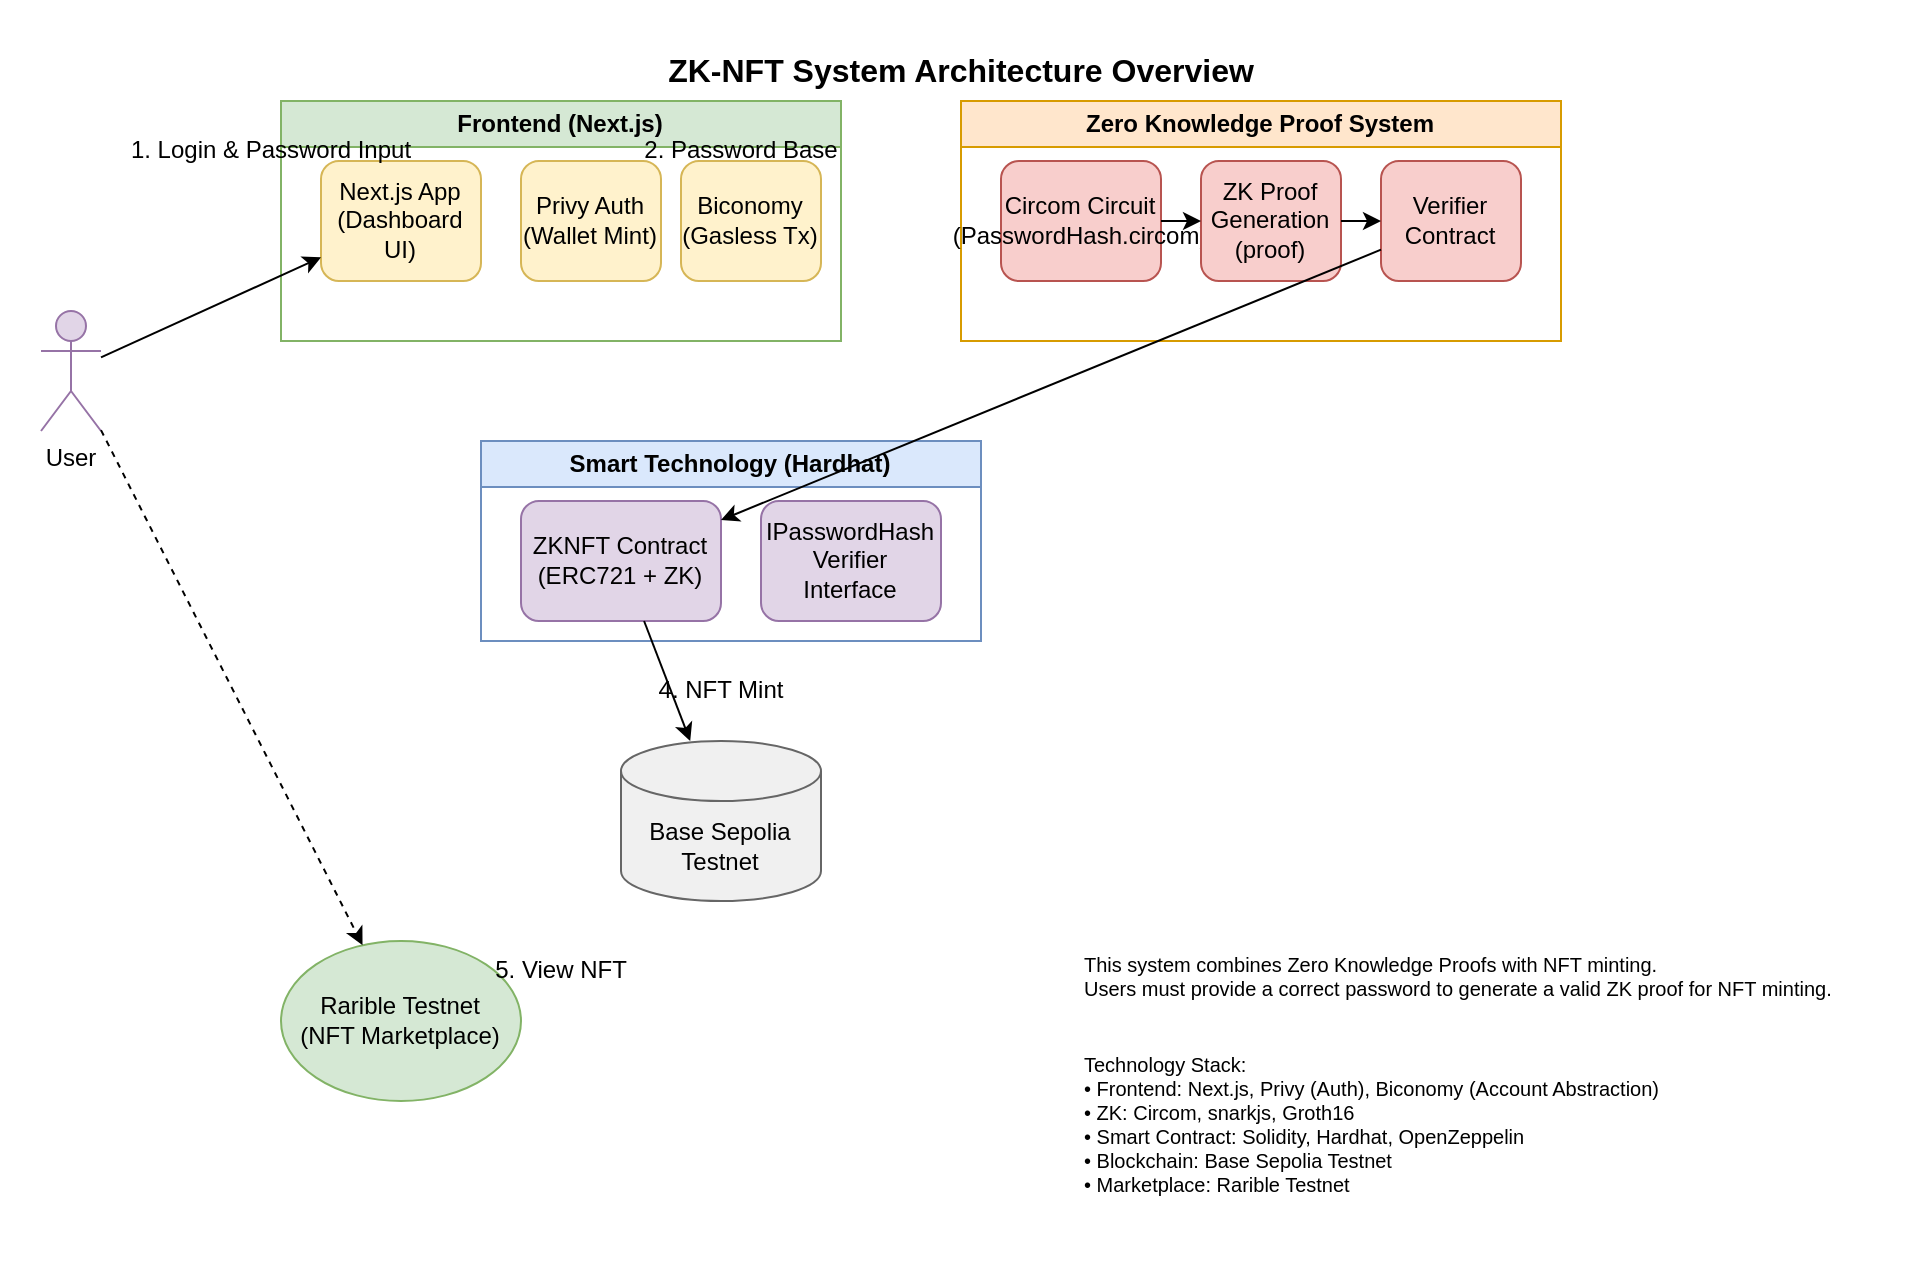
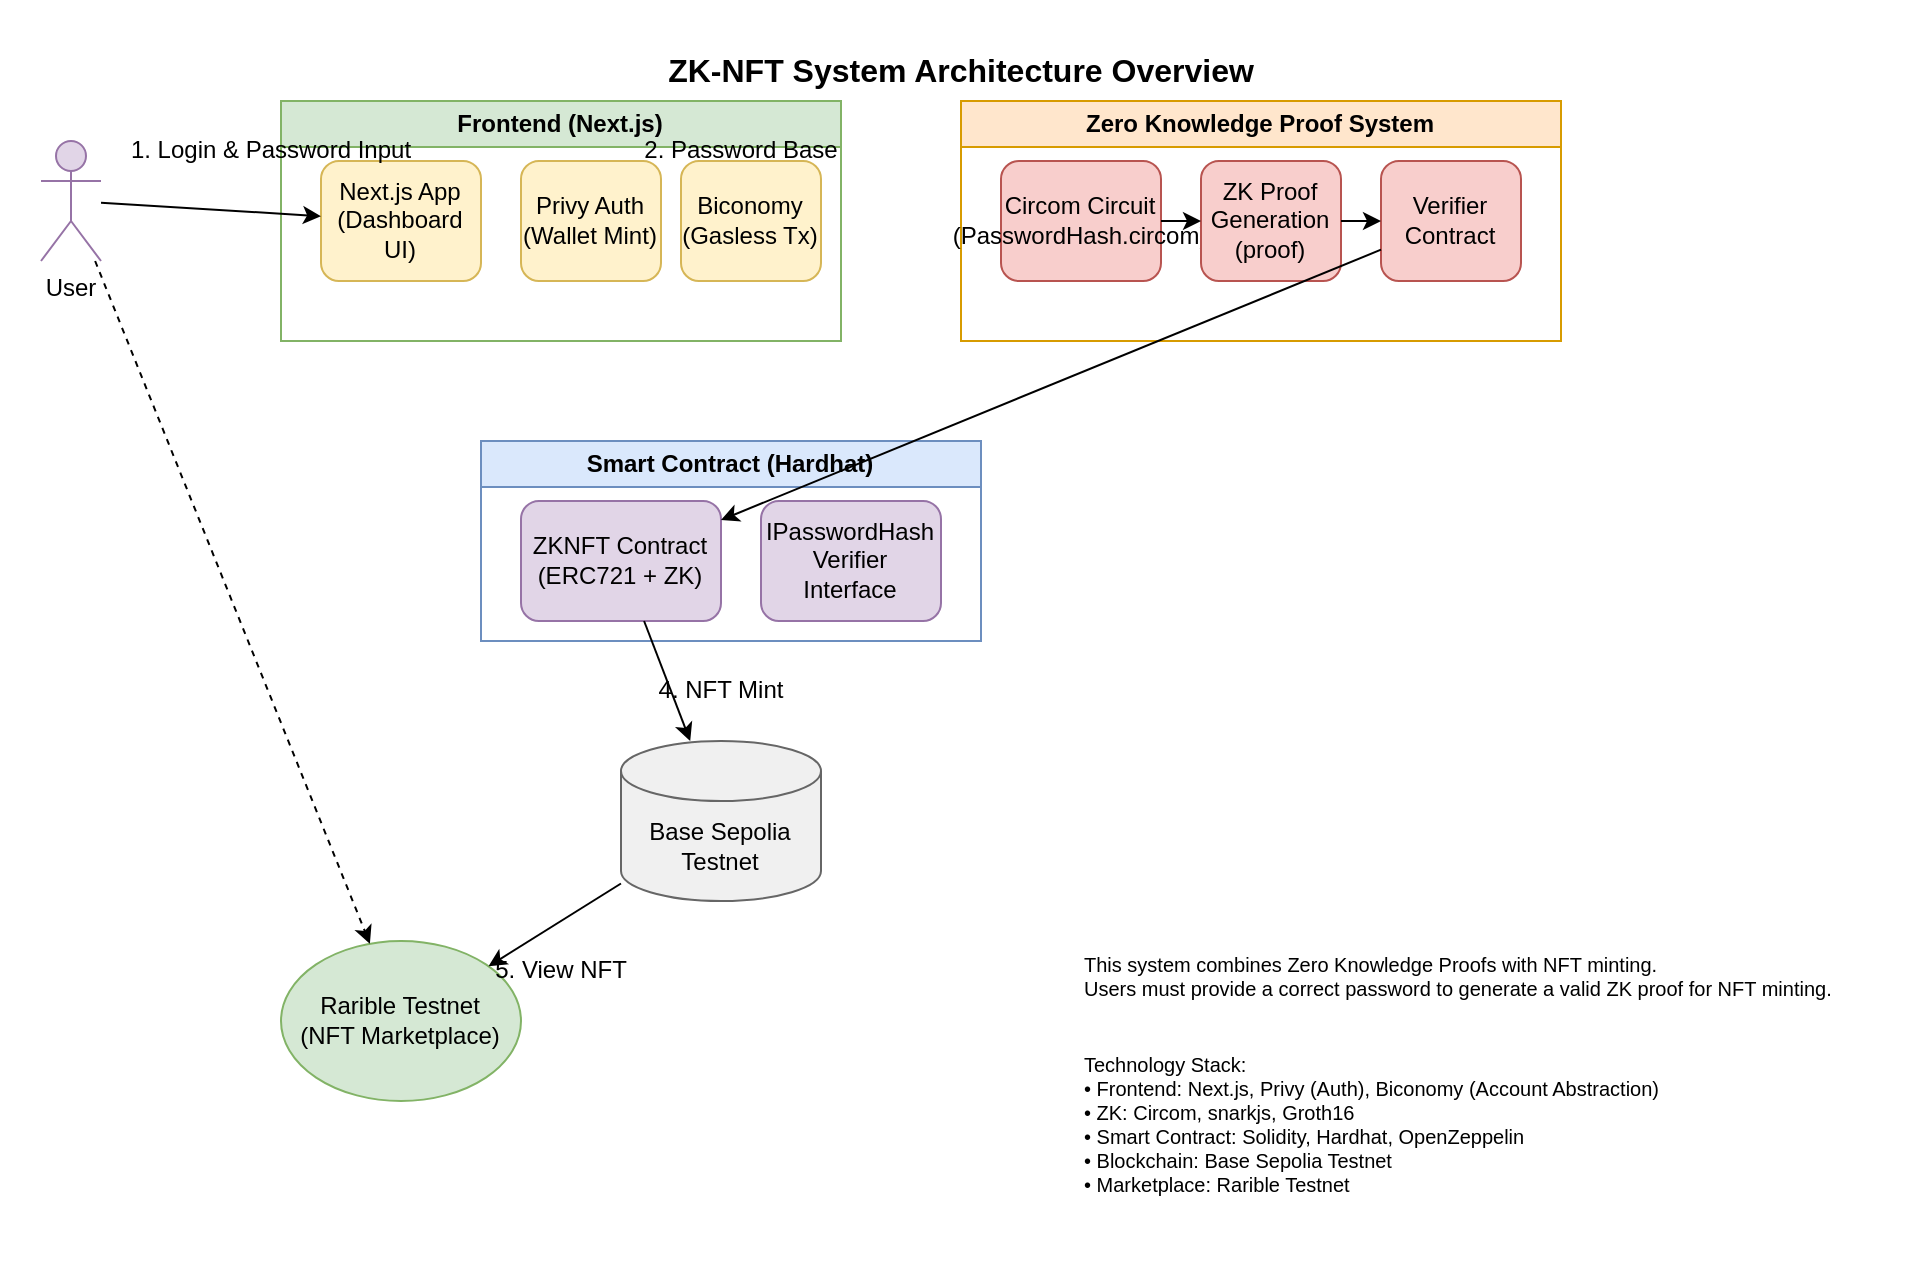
  <mxCell id="0" />
  <mxCell id="1" parent="0" />
- <mxCell id="2" value="User" style="shape=umlActor;verticalLabelPosition=bottom;verticalAlign=top;html=1;outlineConnect=0;fillColor=#e1d5e7;strokeColor=#9673a6;" parent="1" vertex="1"><mxGeometry x="20" y="155" width="30" height="60" as="geometry" /></mxCell>
+ <mxCell id="2" value="User" style="shape=umlActor;verticalLabelPosition=bottom;verticalAlign=top;html=1;outlineConnect=0;fillColor=#e1d5e7;strokeColor=#9673a6;" parent="1" vertex="1"><mxGeometry x="20" y="70" width="30" height="60" as="geometry" /></mxCell>
  <mxCell id="3" value="Frontend (Next.js)" style="swimlane;whiteSpace=wrap;html=1;fillColor=#d5e8d4;strokeColor=#82b366;" parent="1" vertex="1"><mxGeometry x="140" y="50" width="280" height="120" as="geometry" /></mxCell>
  <mxCell id="4" value="Next.js App&#10;(Dashboard UI)" style="rounded=1;whiteSpace=wrap;html=1;fillColor=#fff2cc;strokeColor=#d6b656;" parent="3" vertex="1"><mxGeometry x="20" y="30" width="80" height="60" as="geometry" /></mxCell>
  <mxCell id="5" value="Privy Auth&#10;(Wallet Mint)" style="rounded=1;whiteSpace=wrap;html=1;fillColor=#fff2cc;strokeColor=#d6b656;" parent="3" vertex="1"><mxGeometry x="120" y="30" width="70" height="60" as="geometry" /></mxCell>
  <mxCell id="6" value="Biconomy&#10;(Gasless Tx)" style="rounded=1;whiteSpace=wrap;html=1;fillColor=#fff2cc;strokeColor=#d6b656;" parent="3" vertex="1"><mxGeometry x="200" y="30" width="70" height="60" as="geometry" /></mxCell>
  <mxCell id="7" value="Zero Knowledge Proof System" style="swimlane;whiteSpace=wrap;html=1;fillColor=#ffe6cc;strokeColor=#d79b00;" parent="1" vertex="1"><mxGeometry x="480" y="50" width="300" height="120" as="geometry" /></mxCell>
  <mxCell id="8" value="Circom Circuit&#10;(PasswordHash.circom)" style="rounded=1;whiteSpace=wrap;html=1;fillColor=#f8cecc;strokeColor=#b85450;" parent="7" vertex="1"><mxGeometry x="20" y="30" width="80" height="60" as="geometry" /></mxCell>
  <mxCell id="9" value="ZK Proof&#10;Generation&#10;(proof)" style="rounded=1;whiteSpace=wrap;html=1;fillColor=#f8cecc;strokeColor=#b85450;" parent="7" vertex="1"><mxGeometry x="120" y="30" width="70" height="60" as="geometry" /></mxCell>
  <mxCell id="10" value="Verifier&#10;Contract" style="rounded=1;whiteSpace=wrap;html=1;fillColor=#f8cecc;strokeColor=#b85450;" parent="7" vertex="1"><mxGeometry x="210" y="30" width="70" height="60" as="geometry" /></mxCell>
- <mxCell id="11" value="Smart Technology (Hardhat)" style="swimlane;whiteSpace=wrap;html=1;fillColor=#dae8fc;strokeColor=#6c8ebf;" parent="1" vertex="1"><mxGeometry x="240" y="220" width="250" height="100" as="geometry" /></mxCell>
+ <mxCell id="11" value="Smart Contract (Hardhat)" style="swimlane;whiteSpace=wrap;html=1;fillColor=#dae8fc;strokeColor=#6c8ebf;" parent="1" vertex="1"><mxGeometry x="240" y="220" width="250" height="100" as="geometry" /></mxCell>
  <mxCell id="12" value="ZKNFT Contract&#10;(ERC721 + ZK)" style="rounded=1;whiteSpace=wrap;html=1;fillColor=#e1d5e7;strokeColor=#9673a6;" parent="11" vertex="1"><mxGeometry x="20" y="30" width="100" height="60" as="geometry" /></mxCell>
  <mxCell id="13" value="IPasswordHash&#10;Verifier&#10;Interface" style="rounded=1;whiteSpace=wrap;html=1;fillColor=#e1d5e7;strokeColor=#9673a6;" parent="11" vertex="1"><mxGeometry x="140" y="30" width="90" height="60" as="geometry" /></mxCell>
  <mxCell id="14" value="Base Sepolia&#10;Testnet" style="shape=cylinder3;whiteSpace=wrap;html=1;boundedLbl=1;backgroundOutline=1;size=15;fillColor=#f0f0f0;strokeColor=#666666;" parent="1" vertex="1"><mxGeometry x="310" y="370" width="100" height="80" as="geometry" /></mxCell>
  <mxCell id="15" value="Rarible Testnet&#10;(NFT Marketplace)" style="ellipse;whiteSpace=wrap;html=1;fillColor=#d5e8d4;strokeColor=#82b366;" parent="1" vertex="1"><mxGeometry x="140" y="470" width="120" height="80" as="geometry" /></mxCell>
  <mxCell id="16" value="" style="endArrow=classic;html=1;rounded=0;" parent="1" source="2" target="4" edge="1"><mxGeometry width="50" height="50" relative="1" as="geometry"><mxPoint x="340" y="320" as="sourcePoint" /><mxPoint x="390" y="270" as="targetPoint" /></mxGeometry></mxCell>
  <mxCell id="17" value="1. Login &amp; Password Input" style="text;html=1;align=center;verticalAlign=middle;resizable=0;points=[];autosize=1;strokeColor=none;fillColor=none;" parent="1" vertex="1"><mxGeometry x="60" y="60" width="150" height="30" as="geometry" /></mxCell>
  <mxCell id="18" value="2. Password Base" style="text;html=1;align=center;verticalAlign=middle;resizable=0;points=[];autosize=1;strokeColor=none;fillColor=none;" parent="1" vertex="1"><mxGeometry x="320" y="60" width="100" height="30" as="geometry" /></mxCell>
  <mxCell id="19" value="" style="endArrow=classic;html=1;rounded=0;" parent="1" source="8" target="9" edge="1"><mxGeometry width="50" height="50" relative="1" as="geometry"><mxPoint x="340" y="320" as="sourcePoint" /><mxPoint x="390" y="270" as="targetPoint" /></mxGeometry></mxCell>
  <mxCell id="20" value="" style="endArrow=classic;html=1;rounded=0;" parent="1" source="9" target="10" edge="1"><mxGeometry width="50" height="50" relative="1" as="geometry"><mxPoint x="340" y="320" as="sourcePoint" /><mxPoint x="390" y="270" as="targetPoint" /></mxGeometry></mxCell>
  <mxCell id="21" value="" style="endArrow=classic;html=1;rounded=0;" parent="1" source="10" target="12" edge="1"><mxGeometry width="50" height="50" relative="1" as="geometry"><mxPoint x="340" y="320" as="sourcePoint" /><mxPoint x="390" y="270" as="targetPoint" /></mxGeometry></mxCell>
  <mxCell id="22" value="" style="endArrow=classic;html=1;rounded=0;" parent="1" source="12" target="14" edge="1"><mxGeometry width="50" height="50" relative="1" as="geometry"><mxPoint x="340" y="320" as="sourcePoint" /><mxPoint x="390" y="270" as="targetPoint" /></mxGeometry></mxCell>
  <mxCell id="23" value="4. NFT Mint" style="text;html=1;align=center;verticalAlign=middle;resizable=0;points=[];autosize=1;strokeColor=none;fillColor=none;" parent="1" vertex="1"><mxGeometry x="320" y="330" width="80" height="30" as="geometry" /></mxCell>
+ <mxCell id="24" value="" style="endArrow=classic;html=1;rounded=0;" parent="1" source="14" target="15" edge="1"><mxGeometry width="50" height="50" relative="1" as="geometry"><mxPoint x="340" y="520" as="sourcePoint" /><mxPoint x="390" y="470" as="targetPoint" /></mxGeometry></mxCell>
  <mxCell id="25" value="5. View NFT" style="text;html=1;align=center;verticalAlign=middle;resizable=0;points=[];autosize=1;strokeColor=none;fillColor=none;" parent="1" vertex="1"><mxGeometry x="240" y="470" width="80" height="30" as="geometry" /></mxCell>
  <mxCell id="26" value="" style="endArrow=classic;html=1;rounded=0;dashed=1;" parent="1" source="2" target="15" edge="1"><mxGeometry width="50" height="50" relative="1" as="geometry"><mxPoint x="340" y="520" as="sourcePoint" /><mxPoint x="390" y="470" as="targetPoint" /></mxGeometry></mxCell>
  <mxCell id="27" value="ZK-NFT System Architecture Overview" style="text;html=1;align=center;verticalAlign=middle;resizable=0;points=[];autosize=1;strokeColor=none;fillColor=none;fontSize=16;fontStyle=1" parent="1" vertex="1"><mxGeometry x="340" width="280" height="30" as="geometry" y="20" /></mxCell>
  <mxCell id="28" value="This system combines Zero Knowledge Proofs with NFT minting.&#10;Users must provide a correct password to generate a valid ZK proof for NFT minting." style="text;html=1;align=left;verticalAlign=top;resizable=0;points=[];autosize=1;strokeColor=none;fillColor=none;fontSize=10;" parent="1" vertex="1"><mxGeometry x="540" y="470" width="400" height="40" as="geometry" /></mxCell>
  <mxCell id="29" value="Technology Stack:&#10;• Frontend: Next.js, Privy (Auth), Biconomy (Account Abstraction)&#10;• ZK: Circom, snarkjs, Groth16&#10;• Smart Contract: Solidity, Hardhat, OpenZeppelin&#10;• Blockchain: Base Sepolia Testnet&#10;• Marketplace: Rarible Testnet" style="text;html=1;align=left;verticalAlign=top;resizable=0;points=[];autosize=1;strokeColor=none;fillColor=none;fontSize=10;" parent="1" vertex="1"><mxGeometry x="540" y="520" width="400" height="100" as="geometry" /></mxCell>
